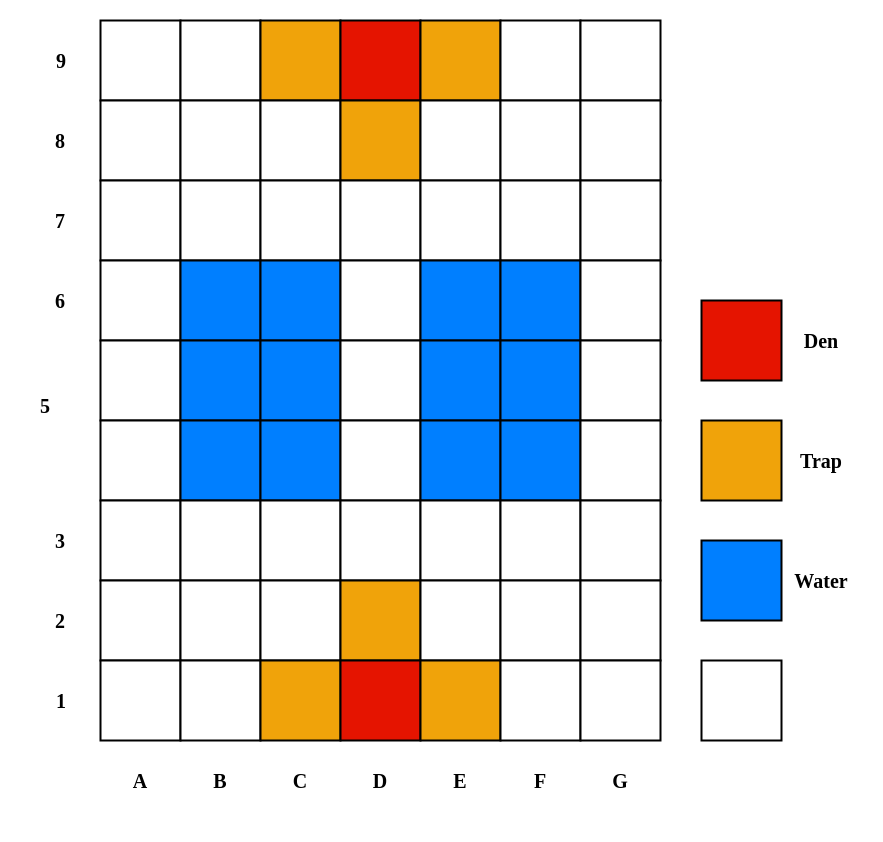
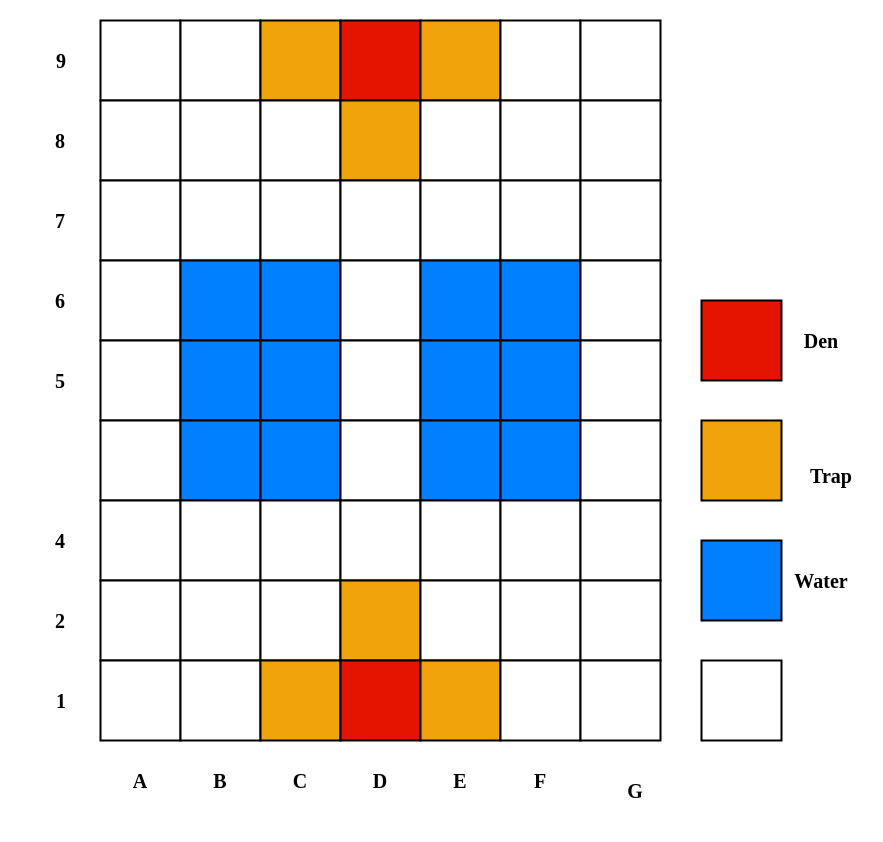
  <mxCell id="0" />
  <mxCell id="1" parent="0" />
  <mxCell id="2" value="" style="group" vertex="1" connectable="0" parent="1"><mxGeometry x="100" y="20" width="560" height="720" as="geometry" /></mxCell>
  <mxCell id="3" value="" style="whiteSpace=wrap;html=1;aspect=fixed;strokeWidth=2;" vertex="1" parent="2"><mxGeometry width="80" height="80" as="geometry" /></mxCell>
  <mxCell id="4" value="" style="whiteSpace=wrap;html=1;aspect=fixed;strokeWidth=2;" vertex="1" parent="2"><mxGeometry x="80" width="80" height="80" as="geometry" /></mxCell>
  <mxCell id="5" value="" style="whiteSpace=wrap;html=1;aspect=fixed;strokeWidth=2;fillColor=#F0A30A;" vertex="1" parent="2"><mxGeometry x="160" width="80" height="80" as="geometry" /></mxCell>
  <mxCell id="6" value="" style="whiteSpace=wrap;html=1;aspect=fixed;strokeWidth=2;fillColor=#e51400;fontColor=#ffffff;strokeColor=#000000;" vertex="1" parent="2"><mxGeometry x="240" width="80" height="80" as="geometry" /></mxCell>
  <mxCell id="7" value="" style="whiteSpace=wrap;html=1;aspect=fixed;strokeWidth=2;fillColor=#F0A30A;" vertex="1" parent="2"><mxGeometry x="320" width="80" height="80" as="geometry" /></mxCell>
  <mxCell id="8" value="" style="whiteSpace=wrap;html=1;aspect=fixed;strokeWidth=2;" vertex="1" parent="2"><mxGeometry x="400" width="80" height="80" as="geometry" /></mxCell>
  <mxCell id="9" value="" style="whiteSpace=wrap;html=1;aspect=fixed;strokeWidth=2;" vertex="1" parent="2"><mxGeometry x="480" width="80" height="80" as="geometry" /></mxCell>
  <mxCell id="10" value="" style="whiteSpace=wrap;html=1;aspect=fixed;strokeWidth=2;" vertex="1" parent="2"><mxGeometry y="80" width="80" height="80" as="geometry" /></mxCell>
  <mxCell id="11" value="" style="whiteSpace=wrap;html=1;aspect=fixed;strokeWidth=2;" vertex="1" parent="2"><mxGeometry x="80" y="80" width="80" height="80" as="geometry" /></mxCell>
  <mxCell id="12" value="" style="whiteSpace=wrap;html=1;aspect=fixed;strokeWidth=2;" vertex="1" parent="2"><mxGeometry x="160" y="80" width="80" height="80" as="geometry" /></mxCell>
  <mxCell id="13" value="" style="whiteSpace=wrap;html=1;aspect=fixed;strokeWidth=2;fillColor=#F0A30A;" vertex="1" parent="2"><mxGeometry x="240" y="80" width="80" height="80" as="geometry" /></mxCell>
  <mxCell id="14" value="" style="whiteSpace=wrap;html=1;aspect=fixed;strokeWidth=2;" vertex="1" parent="2"><mxGeometry x="320" y="80" width="80" height="80" as="geometry" /></mxCell>
  <mxCell id="15" value="" style="whiteSpace=wrap;html=1;aspect=fixed;strokeWidth=2;" vertex="1" parent="2"><mxGeometry x="400" y="80" width="80" height="80" as="geometry" /></mxCell>
  <mxCell id="16" value="" style="whiteSpace=wrap;html=1;aspect=fixed;strokeWidth=2;" vertex="1" parent="2"><mxGeometry x="480" y="80" width="80" height="80" as="geometry" /></mxCell>
  <mxCell id="17" value="" style="whiteSpace=wrap;html=1;aspect=fixed;strokeWidth=2;" vertex="1" parent="2"><mxGeometry y="160" width="80" height="80" as="geometry" /></mxCell>
  <mxCell id="18" value="" style="whiteSpace=wrap;html=1;aspect=fixed;strokeWidth=2;" vertex="1" parent="2"><mxGeometry x="80" y="160" width="80" height="80" as="geometry" /></mxCell>
  <mxCell id="19" value="" style="whiteSpace=wrap;html=1;aspect=fixed;strokeWidth=2;" vertex="1" parent="2"><mxGeometry x="160" y="160" width="80" height="80" as="geometry" /></mxCell>
  <mxCell id="20" value="" style="whiteSpace=wrap;html=1;aspect=fixed;strokeWidth=2;" vertex="1" parent="2"><mxGeometry x="240" y="160" width="80" height="80" as="geometry" /></mxCell>
  <mxCell id="21" value="" style="whiteSpace=wrap;html=1;aspect=fixed;strokeWidth=2;" vertex="1" parent="2"><mxGeometry x="320" y="160" width="80" height="80" as="geometry" /></mxCell>
  <mxCell id="22" value="" style="whiteSpace=wrap;html=1;aspect=fixed;strokeWidth=2;" vertex="1" parent="2"><mxGeometry x="400" y="160" width="80" height="80" as="geometry" /></mxCell>
  <mxCell id="23" value="" style="whiteSpace=wrap;html=1;aspect=fixed;strokeWidth=2;" vertex="1" parent="2"><mxGeometry x="480" y="160" width="80" height="80" as="geometry" /></mxCell>
  <mxCell id="24" value="" style="whiteSpace=wrap;html=1;aspect=fixed;strokeWidth=2;" vertex="1" parent="2"><mxGeometry y="240" width="80" height="80" as="geometry" /></mxCell>
  <mxCell id="25" value="" style="whiteSpace=wrap;html=1;aspect=fixed;strokeWidth=2;fillColor=#007FFF;" vertex="1" parent="2"><mxGeometry x="80" y="240" width="80" height="80" as="geometry" /></mxCell>
  <mxCell id="26" value="" style="whiteSpace=wrap;html=1;aspect=fixed;strokeWidth=2;fillColor=#007FFF;" vertex="1" parent="2"><mxGeometry x="160" y="240" width="80" height="80" as="geometry" /></mxCell>
  <mxCell id="27" value="" style="whiteSpace=wrap;html=1;aspect=fixed;strokeWidth=2;" vertex="1" parent="2"><mxGeometry x="240" y="240" width="80" height="80" as="geometry" /></mxCell>
  <mxCell id="28" value="" style="whiteSpace=wrap;html=1;aspect=fixed;strokeWidth=2;fillColor=#007FFF;" vertex="1" parent="2"><mxGeometry x="320" y="240" width="80" height="80" as="geometry" /></mxCell>
  <mxCell id="29" value="" style="whiteSpace=wrap;html=1;aspect=fixed;strokeWidth=2;fillColor=#007FFF;" vertex="1" parent="2"><mxGeometry x="400" y="240" width="80" height="80" as="geometry" /></mxCell>
  <mxCell id="30" value="" style="whiteSpace=wrap;html=1;aspect=fixed;strokeWidth=2;" vertex="1" parent="2"><mxGeometry x="480" y="240" width="80" height="80" as="geometry" /></mxCell>
  <mxCell id="31" value="" style="whiteSpace=wrap;html=1;aspect=fixed;strokeWidth=2;" vertex="1" parent="2"><mxGeometry y="320" width="80" height="80" as="geometry" /></mxCell>
  <mxCell id="32" value="" style="whiteSpace=wrap;html=1;aspect=fixed;strokeWidth=2;fillColor=#007FFF;" vertex="1" parent="2"><mxGeometry x="80" y="320" width="80" height="80" as="geometry" /></mxCell>
  <mxCell id="33" value="" style="whiteSpace=wrap;html=1;aspect=fixed;strokeWidth=2;fillColor=#007FFF;" vertex="1" parent="2"><mxGeometry x="160" y="320" width="80" height="80" as="geometry" /></mxCell>
  <mxCell id="34" value="" style="whiteSpace=wrap;html=1;aspect=fixed;strokeWidth=2;" vertex="1" parent="2"><mxGeometry x="240" y="320" width="80" height="80" as="geometry" /></mxCell>
  <mxCell id="35" value="" style="whiteSpace=wrap;html=1;aspect=fixed;strokeWidth=2;fillColor=#007FFF;" vertex="1" parent="2"><mxGeometry x="320" y="320" width="80" height="80" as="geometry" /></mxCell>
  <mxCell id="36" value="" style="whiteSpace=wrap;html=1;aspect=fixed;strokeWidth=2;fillColor=#007FFF;" vertex="1" parent="2"><mxGeometry x="400" y="320" width="80" height="80" as="geometry" /></mxCell>
  <mxCell id="37" value="" style="whiteSpace=wrap;html=1;aspect=fixed;strokeWidth=2;" vertex="1" parent="2"><mxGeometry x="480" y="320" width="80" height="80" as="geometry" /></mxCell>
  <mxCell id="38" value="" style="whiteSpace=wrap;html=1;aspect=fixed;strokeWidth=2;" vertex="1" parent="2"><mxGeometry y="400" width="80" height="80" as="geometry" /></mxCell>
  <mxCell id="39" value="" style="whiteSpace=wrap;html=1;aspect=fixed;strokeWidth=2;fillColor=#007FFF;" vertex="1" parent="2"><mxGeometry x="80" y="400" width="80" height="80" as="geometry" /></mxCell>
  <mxCell id="40" value="" style="whiteSpace=wrap;html=1;aspect=fixed;strokeWidth=2;fillColor=#007FFF;" vertex="1" parent="2"><mxGeometry x="160" y="400" width="80" height="80" as="geometry" /></mxCell>
  <mxCell id="41" value="" style="whiteSpace=wrap;html=1;aspect=fixed;strokeWidth=2;" vertex="1" parent="2"><mxGeometry x="240" y="400" width="80" height="80" as="geometry" /></mxCell>
  <mxCell id="42" value="" style="whiteSpace=wrap;html=1;aspect=fixed;strokeWidth=2;fillColor=#007FFF;" vertex="1" parent="2"><mxGeometry x="320" y="400" width="80" height="80" as="geometry" /></mxCell>
  <mxCell id="43" value="" style="whiteSpace=wrap;html=1;aspect=fixed;strokeWidth=2;fillColor=#007FFF;" vertex="1" parent="2"><mxGeometry x="400" y="400" width="80" height="80" as="geometry" /></mxCell>
  <mxCell id="44" value="" style="whiteSpace=wrap;html=1;aspect=fixed;strokeWidth=2;" vertex="1" parent="2"><mxGeometry x="480" y="400" width="80" height="80" as="geometry" /></mxCell>
  <mxCell id="45" value="" style="whiteSpace=wrap;html=1;aspect=fixed;strokeWidth=2;" vertex="1" parent="2"><mxGeometry y="480" width="80" height="80" as="geometry" /></mxCell>
  <mxCell id="46" value="" style="whiteSpace=wrap;html=1;aspect=fixed;strokeWidth=2;" vertex="1" parent="2"><mxGeometry x="80" y="480" width="80" height="80" as="geometry" /></mxCell>
  <mxCell id="47" value="" style="whiteSpace=wrap;html=1;aspect=fixed;strokeWidth=2;" vertex="1" parent="2"><mxGeometry x="160" y="480" width="80" height="80" as="geometry" /></mxCell>
  <mxCell id="48" value="" style="whiteSpace=wrap;html=1;aspect=fixed;strokeWidth=2;" vertex="1" parent="2"><mxGeometry x="240" y="480" width="80" height="80" as="geometry" /></mxCell>
  <mxCell id="49" value="" style="whiteSpace=wrap;html=1;aspect=fixed;strokeWidth=2;" vertex="1" parent="2"><mxGeometry x="320" y="480" width="80" height="80" as="geometry" /></mxCell>
  <mxCell id="50" value="" style="whiteSpace=wrap;html=1;aspect=fixed;strokeWidth=2;" vertex="1" parent="2"><mxGeometry x="400" y="480" width="80" height="80" as="geometry" /></mxCell>
  <mxCell id="51" value="" style="whiteSpace=wrap;html=1;aspect=fixed;strokeWidth=2;" vertex="1" parent="2"><mxGeometry x="480" y="480" width="80" height="80" as="geometry" /></mxCell>
  <mxCell id="52" value="" style="whiteSpace=wrap;html=1;aspect=fixed;strokeWidth=2;" vertex="1" parent="2"><mxGeometry y="560" width="80" height="80" as="geometry" /></mxCell>
  <mxCell id="53" value="" style="whiteSpace=wrap;html=1;aspect=fixed;strokeWidth=2;" vertex="1" parent="2"><mxGeometry x="80" y="560" width="80" height="80" as="geometry" /></mxCell>
  <mxCell id="54" value="" style="whiteSpace=wrap;html=1;aspect=fixed;strokeWidth=2;" vertex="1" parent="2"><mxGeometry x="160" y="560" width="80" height="80" as="geometry" /></mxCell>
  <mxCell id="55" value="" style="whiteSpace=wrap;html=1;aspect=fixed;strokeWidth=2;fillColor=#F0A30A;fontColor=#000000;strokeColor=#000000;" vertex="1" parent="2"><mxGeometry x="240" y="560" width="80" height="80" as="geometry" /></mxCell>
  <mxCell id="56" value="" style="whiteSpace=wrap;html=1;aspect=fixed;strokeWidth=2;" vertex="1" parent="2"><mxGeometry x="320" y="560" width="80" height="80" as="geometry" /></mxCell>
  <mxCell id="57" value="" style="whiteSpace=wrap;html=1;aspect=fixed;strokeWidth=2;" vertex="1" parent="2"><mxGeometry x="400" y="560" width="80" height="80" as="geometry" /></mxCell>
  <mxCell id="58" value="" style="whiteSpace=wrap;html=1;aspect=fixed;strokeWidth=2;" vertex="1" parent="2"><mxGeometry x="480" y="560" width="80" height="80" as="geometry" /></mxCell>
  <mxCell id="59" value="" style="whiteSpace=wrap;html=1;aspect=fixed;strokeWidth=2;" vertex="1" parent="2"><mxGeometry y="640" width="80" height="80" as="geometry" /></mxCell>
  <mxCell id="60" value="" style="whiteSpace=wrap;html=1;aspect=fixed;strokeWidth=2;" vertex="1" parent="2"><mxGeometry x="80" y="640" width="80" height="80" as="geometry" /></mxCell>
  <mxCell id="61" value="" style="whiteSpace=wrap;html=1;aspect=fixed;strokeWidth=2;fillColor=#f0a30a;fontColor=#000000;strokeColor=#000000;" vertex="1" parent="2"><mxGeometry x="160" y="640" width="80" height="80" as="geometry" /></mxCell>
  <mxCell id="62" value="" style="whiteSpace=wrap;html=1;aspect=fixed;strokeWidth=2;fillColor=#e51400;fontColor=#ffffff;strokeColor=#000000;" vertex="1" parent="2"><mxGeometry x="240" y="640" width="80" height="80" as="geometry" /></mxCell>
  <mxCell id="63" value="" style="whiteSpace=wrap;html=1;aspect=fixed;strokeWidth=2;fillColor=#f0a30a;fontColor=#000000;strokeColor=#000000;" vertex="1" parent="2"><mxGeometry x="320" y="640" width="80" height="80" as="geometry" /></mxCell>
  <mxCell id="64" value="" style="whiteSpace=wrap;html=1;aspect=fixed;strokeWidth=2;" vertex="1" parent="2"><mxGeometry x="400" y="640" width="80" height="80" as="geometry" /></mxCell>
  <mxCell id="65" value="" style="whiteSpace=wrap;html=1;aspect=fixed;strokeWidth=2;" vertex="1" parent="2"><mxGeometry x="480" y="640" width="80" height="80" as="geometry" /></mxCell>
  <mxCell id="66" value="&lt;font style=&quot;font-size: 20px&quot;&gt;&lt;b&gt;9&lt;/b&gt;&lt;/font&gt;" style="text;html=1;strokeColor=none;fillColor=none;align=center;verticalAlign=middle;whiteSpace=wrap;rounded=0;fontFamily=Computer Modern;fontSource=https%3A%2F%2Ffonts.googleapis.com%2Fcss%3Ffamily%3DComputer%2BModern;" vertex="1" parent="1"><mxGeometry y="20" width="80" height="80" as="geometry" x="21" /></mxCell>
  <mxCell id="67" value="&lt;font style=&quot;font-size: 20px&quot;&gt;&lt;b&gt;8&lt;/b&gt;&lt;/font&gt;" style="text;html=1;strokeColor=none;fillColor=none;align=center;verticalAlign=middle;whiteSpace=wrap;rounded=0;fontFamily=Computer Modern;fontSource=https%3A%2F%2Ffonts.googleapis.com%2Fcss%3Ffamily%3DComputer%2BModern;" vertex="1" parent="1"><mxGeometry x="20" y="100" width="80" height="80" as="geometry" /></mxCell>
  <mxCell id="68" value="&lt;font style=&quot;font-size: 20px&quot;&gt;&lt;b&gt;7&lt;/b&gt;&lt;/font&gt;" style="text;html=1;strokeColor=none;fillColor=none;align=center;verticalAlign=middle;whiteSpace=wrap;rounded=0;fontFamily=Computer Modern;fontSource=https%3A%2F%2Ffonts.googleapis.com%2Fcss%3Ffamily%3DComputer%2BModern;" vertex="1" parent="1"><mxGeometry x="20" y="180" width="80" height="80" as="geometry" /></mxCell>
  <mxCell id="69" value="&lt;font style=&quot;font-size: 20px&quot;&gt;&lt;b&gt;6&lt;/b&gt;&lt;/font&gt;" style="text;html=1;strokeColor=none;fillColor=none;align=center;verticalAlign=middle;whiteSpace=wrap;rounded=0;fontFamily=Computer Modern;fontSource=https%3A%2F%2Ffonts.googleapis.com%2Fcss%3Ffamily%3DComputer%2BModern;" vertex="1" parent="1"><mxGeometry x="20" y="260" width="80" height="80" as="geometry" /></mxCell>
- <mxCell id="70" value="&lt;font style=&quot;font-size: 20px&quot;&gt;&lt;b&gt;5&lt;/b&gt;&lt;/font&gt;" style="text;html=1;strokeColor=none;fillColor=none;align=center;verticalAlign=middle;whiteSpace=wrap;rounded=0;fontFamily=Computer Modern;fontSource=https%3A%2F%2Ffonts.googleapis.com%2Fcss%3Ffamily%3DComputer%2BModern;" vertex="1" parent="1"><mxGeometry x="5" y="365" width="80" height="80" as="geometry" /></mxCell>
- <mxCell id="71" value="&lt;font style=&quot;font-size: 20px&quot;&gt;&lt;b&gt;3&lt;/b&gt;&lt;/font&gt;" style="text;html=1;strokeColor=none;fillColor=none;align=center;verticalAlign=middle;whiteSpace=wrap;rounded=0;fontFamily=Computer Modern;fontSource=https%3A%2F%2Ffonts.googleapis.com%2Fcss%3Ffamily%3DComputer%2BModern;" vertex="1" parent="1"><mxGeometry x="20" y="500" width="80" height="80" as="geometry" /></mxCell>
+ <mxCell id="70" value="&lt;font style=&quot;font-size: 20px&quot;&gt;&lt;b&gt;5&lt;/b&gt;&lt;/font&gt;" style="text;html=1;strokeColor=none;fillColor=none;align=center;verticalAlign=middle;whiteSpace=wrap;rounded=0;fontFamily=Computer Modern;fontSource=https%3A%2F%2Ffonts.googleapis.com%2Fcss%3Ffamily%3DComputer%2BModern;" vertex="1" parent="1"><mxGeometry x="20" y="340" width="80" height="80" as="geometry" /></mxCell>
+ <mxCell id="71" value="&lt;font style=&quot;font-size: 20px&quot;&gt;&lt;b&gt;4&lt;/b&gt;&lt;/font&gt;" style="text;html=1;strokeColor=none;fillColor=none;align=center;verticalAlign=middle;whiteSpace=wrap;rounded=0;fontFamily=Computer Modern;fontSource=https%3A%2F%2Ffonts.googleapis.com%2Fcss%3Ffamily%3DComputer%2BModern;" vertex="1" parent="1"><mxGeometry x="20" y="500" width="80" height="80" as="geometry" /></mxCell>
  <mxCell id="72" value="&lt;font style=&quot;font-size: 20px&quot;&gt;&lt;b&gt;2&lt;/b&gt;&lt;/font&gt;" style="text;html=1;strokeColor=none;fillColor=none;align=center;verticalAlign=middle;whiteSpace=wrap;rounded=0;fontFamily=Computer Modern;fontSource=https%3A%2F%2Ffonts.googleapis.com%2Fcss%3Ffamily%3DComputer%2BModern;" vertex="1" parent="1"><mxGeometry x="20" y="580" width="80" height="80" as="geometry" /></mxCell>
  <mxCell id="73" value="&lt;font style=&quot;font-size: 20px&quot;&gt;&lt;b&gt;1&lt;/b&gt;&lt;/font&gt;" style="text;html=1;strokeColor=none;fillColor=none;align=center;verticalAlign=middle;whiteSpace=wrap;rounded=0;fontFamily=Computer Modern;fontSource=https%3A%2F%2Ffonts.googleapis.com%2Fcss%3Ffamily%3DComputer%2BModern;" vertex="1" parent="1"><mxGeometry y="660" width="80" height="80" as="geometry" x="21" /></mxCell>
  <mxCell id="74" value="&lt;font style=&quot;font-size: 20px&quot;&gt;&lt;b&gt;A&lt;/b&gt;&lt;/font&gt;" style="text;html=1;strokeColor=none;fillColor=none;align=center;verticalAlign=middle;whiteSpace=wrap;rounded=0;fontFamily=Times New Roman;" vertex="1" parent="1"><mxGeometry x="100" y="740" width="80" height="80" as="geometry" /></mxCell>
  <mxCell id="75" value="&lt;font style=&quot;font-size: 20px&quot;&gt;&lt;b&gt;B&lt;/b&gt;&lt;/font&gt;" style="text;html=1;strokeColor=none;fillColor=none;align=center;verticalAlign=middle;whiteSpace=wrap;rounded=0;fontFamily=Times New Roman;" vertex="1" parent="1"><mxGeometry x="180" y="740" width="80" height="80" as="geometry" /></mxCell>
  <mxCell id="76" value="&lt;font style=&quot;font-size: 20px&quot;&gt;&lt;b&gt;C&lt;/b&gt;&lt;/font&gt;" style="text;html=1;strokeColor=none;fillColor=none;align=center;verticalAlign=middle;whiteSpace=wrap;rounded=0;fontFamily=Times New Roman;" vertex="1" parent="1"><mxGeometry x="260" y="740" width="80" height="80" as="geometry" /></mxCell>
  <mxCell id="77" value="&lt;font style=&quot;font-size: 20px&quot;&gt;&lt;b&gt;D&lt;/b&gt;&lt;/font&gt;" style="text;html=1;strokeColor=none;fillColor=none;align=center;verticalAlign=middle;whiteSpace=wrap;rounded=0;fontFamily=Times New Roman;" vertex="1" parent="1"><mxGeometry x="340" y="740" width="80" height="80" as="geometry" /></mxCell>
  <mxCell id="78" value="&lt;font style=&quot;font-size: 20px&quot;&gt;&lt;b&gt;E&lt;/b&gt;&lt;/font&gt;" style="text;html=1;strokeColor=none;fillColor=none;align=center;verticalAlign=middle;whiteSpace=wrap;rounded=0;fontFamily=Times New Roman;" vertex="1" parent="1"><mxGeometry x="420" y="740" width="80" height="80" as="geometry" /></mxCell>
  <mxCell id="79" value="&lt;font style=&quot;font-size: 20px&quot;&gt;&lt;b&gt;F&lt;/b&gt;&lt;/font&gt;" style="text;html=1;strokeColor=none;fillColor=none;align=center;verticalAlign=middle;whiteSpace=wrap;rounded=0;fontFamily=Times New Roman;" vertex="1" parent="1"><mxGeometry x="500" y="740" width="80" height="80" as="geometry" /></mxCell>
- <mxCell id="80" value="&lt;font style=&quot;font-size: 20px&quot;&gt;&lt;b&gt;G&lt;/b&gt;&lt;/font&gt;" style="text;html=1;strokeColor=none;fillColor=none;align=center;verticalAlign=middle;whiteSpace=wrap;rounded=0;fontFamily=Times New Roman;" vertex="1" parent="1"><mxGeometry x="580" y="740" width="80" height="80" as="geometry" /></mxCell>
+ <mxCell id="80" value="&lt;font style=&quot;font-size: 20px&quot;&gt;&lt;b&gt;G&lt;/b&gt;&lt;/font&gt;" style="text;html=1;strokeColor=none;fillColor=none;align=center;verticalAlign=middle;whiteSpace=wrap;rounded=0;fontFamily=Times New Roman;" vertex="1" parent="1"><mxGeometry x="595" y="750" width="80" height="80" as="geometry" /></mxCell>
  <mxCell id="81" value="" style="whiteSpace=wrap;html=1;aspect=fixed;strokeWidth=2;fillColor=#e51400;fontColor=#ffffff;strokeColor=#000000;" vertex="1" parent="1"><mxGeometry x="701" y="300" width="80" height="80" as="geometry" /></mxCell>
  <mxCell id="82" value="" style="whiteSpace=wrap;html=1;aspect=fixed;strokeWidth=2;fillColor=#f0a30a;fontColor=#000000;strokeColor=#000000;" vertex="1" parent="1"><mxGeometry x="701" y="420" width="80" height="80" as="geometry" /></mxCell>
  <mxCell id="83" value="" style="whiteSpace=wrap;html=1;aspect=fixed;strokeWidth=2;fillColor=#007FFF;" vertex="1" parent="1"><mxGeometry x="701" y="540" width="80" height="80" as="geometry" /></mxCell>
  <mxCell id="84" value="&lt;font style=&quot;font-size: 20px&quot;&gt;&lt;b&gt;Den&lt;/b&gt;&lt;/font&gt;" style="text;html=1;strokeColor=none;fillColor=none;align=center;verticalAlign=middle;whiteSpace=wrap;rounded=0;fontFamily=Times New Roman;" vertex="1" parent="1"><mxGeometry x="781" y="300" width="80" height="80" as="geometry" /></mxCell>
- <mxCell id="85" value="&lt;font style=&quot;font-size: 20px&quot;&gt;&lt;b&gt;Trap&lt;/b&gt;&lt;/font&gt;" style="text;html=1;strokeColor=none;fillColor=none;align=center;verticalAlign=middle;whiteSpace=wrap;rounded=0;fontFamily=Times New Roman;" vertex="1" parent="1"><mxGeometry x="781" y="420" width="80" height="80" as="geometry" /></mxCell>
+ <mxCell id="85" value="&lt;font style=&quot;font-size: 20px&quot;&gt;&lt;b&gt;Trap&lt;/b&gt;&lt;/font&gt;" style="text;html=1;strokeColor=none;fillColor=none;align=center;verticalAlign=middle;whiteSpace=wrap;rounded=0;fontFamily=Times New Roman;" vertex="1" parent="1"><mxGeometry x="791" y="435" width="80" height="80" as="geometry" /></mxCell>
  <mxCell id="86" value="&lt;font style=&quot;font-size: 20px&quot;&gt;&lt;b&gt;Water&lt;/b&gt;&lt;/font&gt;" style="text;html=1;strokeColor=none;fillColor=none;align=center;verticalAlign=middle;whiteSpace=wrap;rounded=0;fontFamily=Times New Roman;" vertex="1" parent="1"><mxGeometry x="781" y="540" width="80" height="80" as="geometry" /></mxCell>
  <mxCell id="87" value="" style="whiteSpace=wrap;html=1;aspect=fixed;strokeWidth=2;" vertex="1" parent="1"><mxGeometry x="701" y="660" width="80" height="80" as="geometry" /></mxCell>
